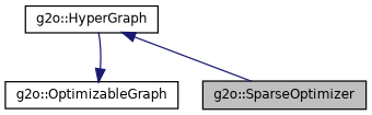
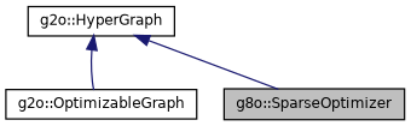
  digraph {
    node [color=black fillcolor=white fontname=Helvetica fontsize=10 shape=record style=filled]
    edge [color=midnightblue dir=back fontname=Helvetica fontsize=10 labelfontname=Helvetica labelfontsize=10 style=solid]
-   n1 [fillcolor=grey75 fontcolor=black height=0.2 label="g2o::SparseOptimizer" width=0.4]
+   n1 [fillcolor=grey75 fontcolor=black height=0.2 label="g8o::SparseOptimizer" width=0.4]
    n2 [height=0.2 label="g2o::OptimizableGraph" width=0.4]
    n3 [height=0.2 label="g2o::HyperGraph" width=0.4]
    n3 -> n1
-   n2 -> n3
+   n3 -> n2
  }
